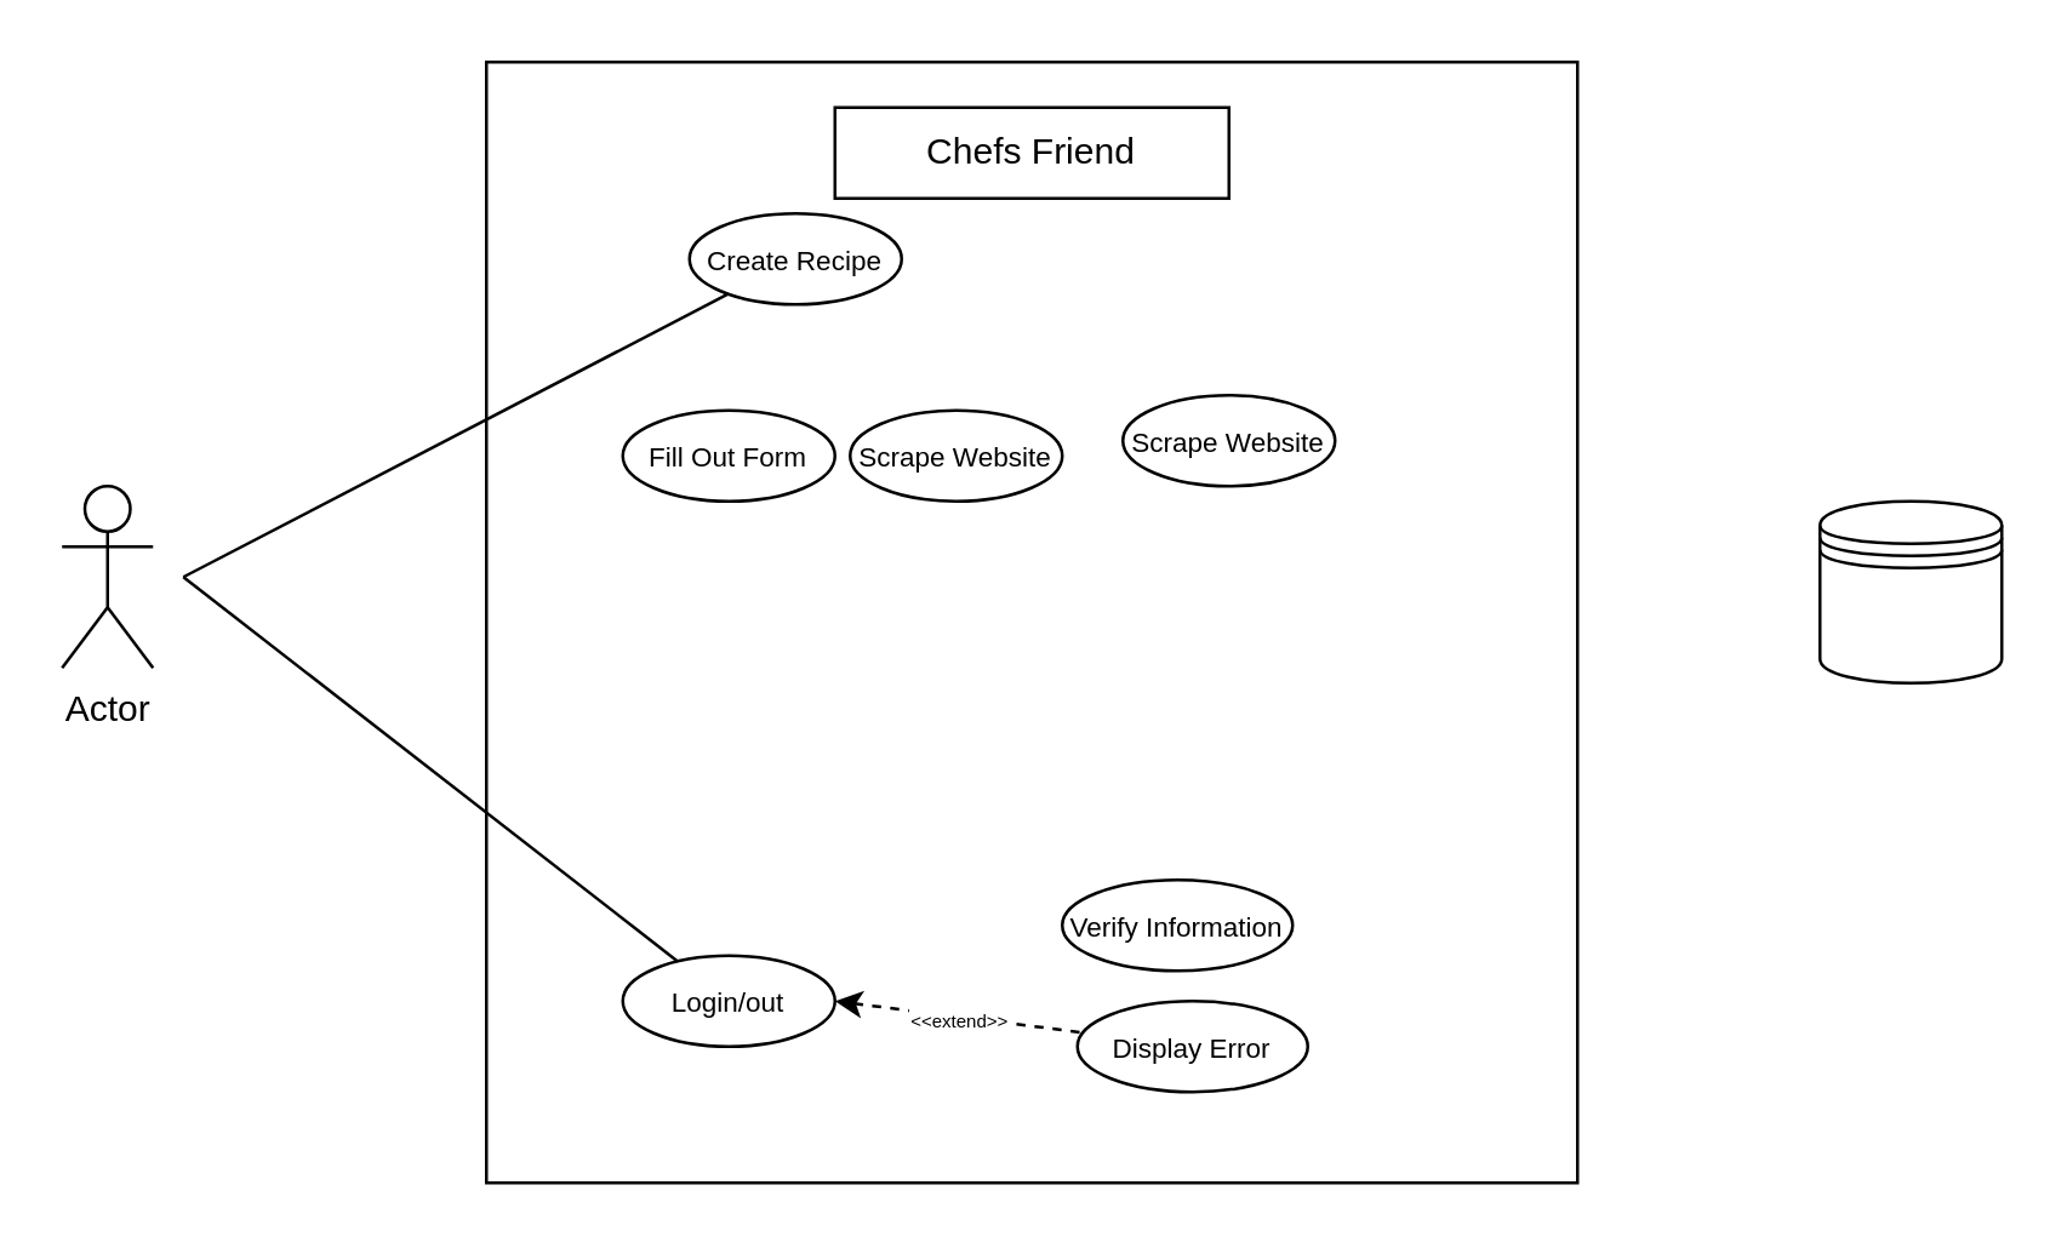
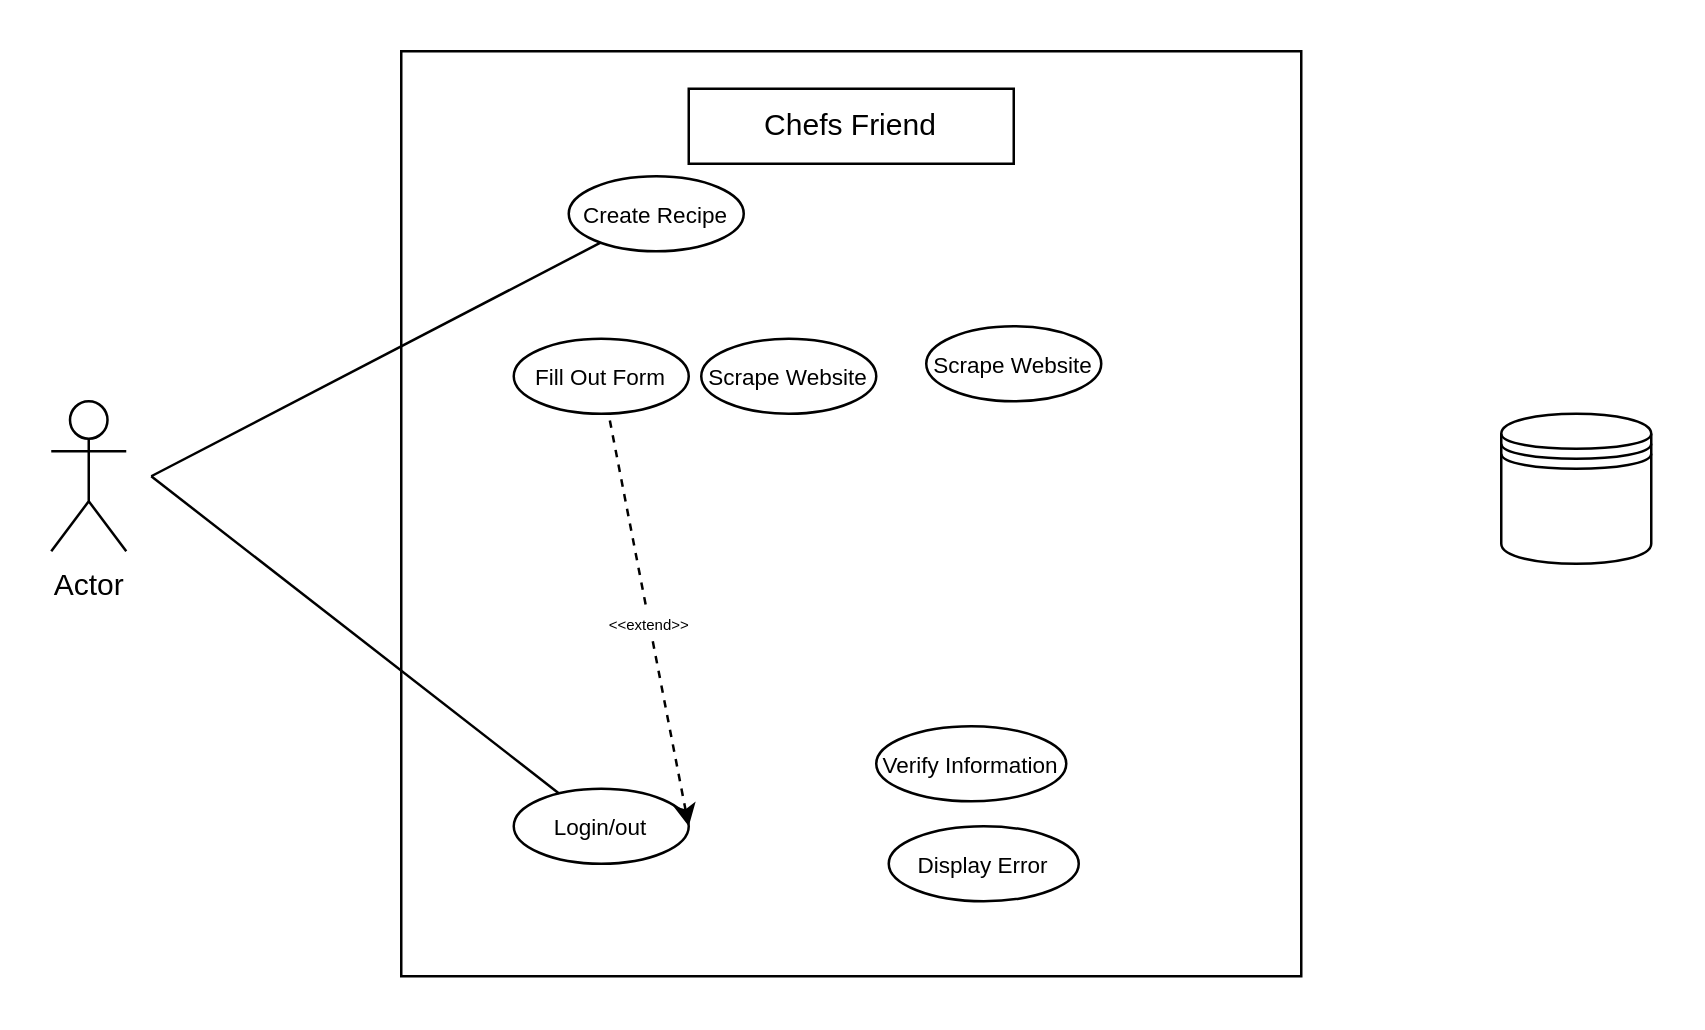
  <mxCell id="0" />
  <mxCell id="1" parent="0" />
  <mxCell id="2" value="Actor" style="shape=umlActor;verticalLabelPosition=bottom;verticalAlign=top;html=1;outlineConnect=0;" parent="1" vertex="1"><mxGeometry x="20" y="160" width="30" height="60" as="geometry" /></mxCell>
  <mxCell id="3" value="" style="rounded=0;whiteSpace=wrap;html=1;" parent="1" vertex="1"><mxGeometry x="160" y="20" width="360" height="370" as="geometry" /></mxCell>
  <mxCell id="4" value="" style="rounded=0;whiteSpace=wrap;html=1;" parent="1" vertex="1"><mxGeometry x="275" y="35" width="130" height="30" as="geometry" /></mxCell>
  <mxCell id="5" value="Chefs Friend" style="text;html=1;strokeColor=none;fillColor=none;align=center;verticalAlign=middle;whiteSpace=wrap;rounded=0;" parent="1" vertex="1"><mxGeometry x="297" y="40" width="86" height="20" as="geometry" /></mxCell>
  <mxCell id="6" value="&lt;font style=&quot;font-size: 9px&quot;&gt;Create Recipe&lt;/font&gt;" style="ellipse;whiteSpace=wrap;html=1;" parent="1" vertex="1"><mxGeometry x="227" y="70" width="70" height="30" as="geometry" /></mxCell>
  <mxCell id="7" value="" style="endArrow=none;html=1;" parent="1" target="6" edge="1"><mxGeometry width="50" height="50" relative="1" as="geometry"><mxPoint x="60" y="190" as="sourcePoint" /><mxPoint x="130" y="140" as="targetPoint" /></mxGeometry></mxCell>
  <mxCell id="8" value="&lt;font style=&quot;font-size: 9px&quot;&gt;Login/out&lt;/font&gt;" style="ellipse;whiteSpace=wrap;html=1;" parent="1" vertex="1"><mxGeometry x="205" y="315" width="70" height="30" as="geometry" /></mxCell>
  <mxCell id="9" value="" style="endArrow=none;html=1;" parent="1" target="8" edge="1"><mxGeometry width="50" height="50" relative="1" as="geometry"><mxPoint x="60" y="190" as="sourcePoint" /><mxPoint x="219.551" y="125.298" as="targetPoint" /><Array as="points" /></mxGeometry></mxCell>
  <mxCell id="10" value="&lt;font style=&quot;font-size: 9px&quot;&gt;Verify Information&lt;/font&gt;" style="ellipse;whiteSpace=wrap;html=1;" parent="1" vertex="1"><mxGeometry x="350" y="290" width="76" height="30" as="geometry" /></mxCell>
  <mxCell id="11" value="&lt;font style=&quot;font-size: 9px&quot;&gt;Display Error&lt;/font&gt;" style="ellipse;whiteSpace=wrap;html=1;" parent="1" vertex="1"><mxGeometry x="355" y="330" width="76" height="30" as="geometry" /></mxCell>
- <mxCell id="12" value="&lt;font style=&quot;font-size: 6px&quot;&gt;&amp;lt;&amp;lt;extend&amp;gt;&amp;gt;&lt;/font&gt;" style="endArrow=none;dashed=1;html=1;exitX=1;exitY=0.5;exitDx=0;exitDy=0;startArrow=classic;startFill=1;" parent="1" source="8" target="11" edge="1"><mxGeometry width="50" height="50" relative="1" as="geometry"><mxPoint x="180" y="270" as="sourcePoint" /><mxPoint x="230" y="220" as="targetPoint" /></mxGeometry></mxCell>
+ <mxCell id="12" value="&lt;font style=&quot;font-size: 6px&quot;&gt;&amp;lt;&amp;lt;extend&amp;gt;&amp;gt;&lt;/font&gt;" style="endArrow=none;dashed=1;html=1;exitX=1;exitY=0.5;exitDx=0;exitDy=0;startArrow=classic;startFill=1;" parent="1" source="8" target="14" edge="1"><mxGeometry width="50" height="50" relative="1" as="geometry"><mxPoint x="180" y="270" as="sourcePoint" /><mxPoint x="230" y="220" as="targetPoint" /></mxGeometry></mxCell>
  <mxCell id="13" value="" style="shape=datastore;whiteSpace=wrap;html=1;" parent="1" vertex="1"><mxGeometry x="600" y="165" width="60" height="60" as="geometry" /></mxCell>
  <mxCell id="14" value="&lt;font style=&quot;font-size: 9px&quot;&gt;Fill Out Form&lt;/font&gt;" style="ellipse;whiteSpace=wrap;html=1;" parent="1" vertex="1"><mxGeometry x="205" y="135" width="70" height="30" as="geometry" /></mxCell>
  <mxCell id="15" value="&lt;font style=&quot;font-size: 9px&quot;&gt;Scrape Website&lt;/font&gt;" style="ellipse;whiteSpace=wrap;html=1;" parent="1" vertex="1"><mxGeometry x="280" y="135" width="70" height="30" as="geometry" /></mxCell>
  <mxCell id="16" value="&lt;font style=&quot;font-size: 9px&quot;&gt;Scrape Website&lt;/font&gt;" style="ellipse;whiteSpace=wrap;html=1;" parent="1" vertex="1"><mxGeometry x="370" y="130" width="70" height="30" as="geometry" /></mxCell>
